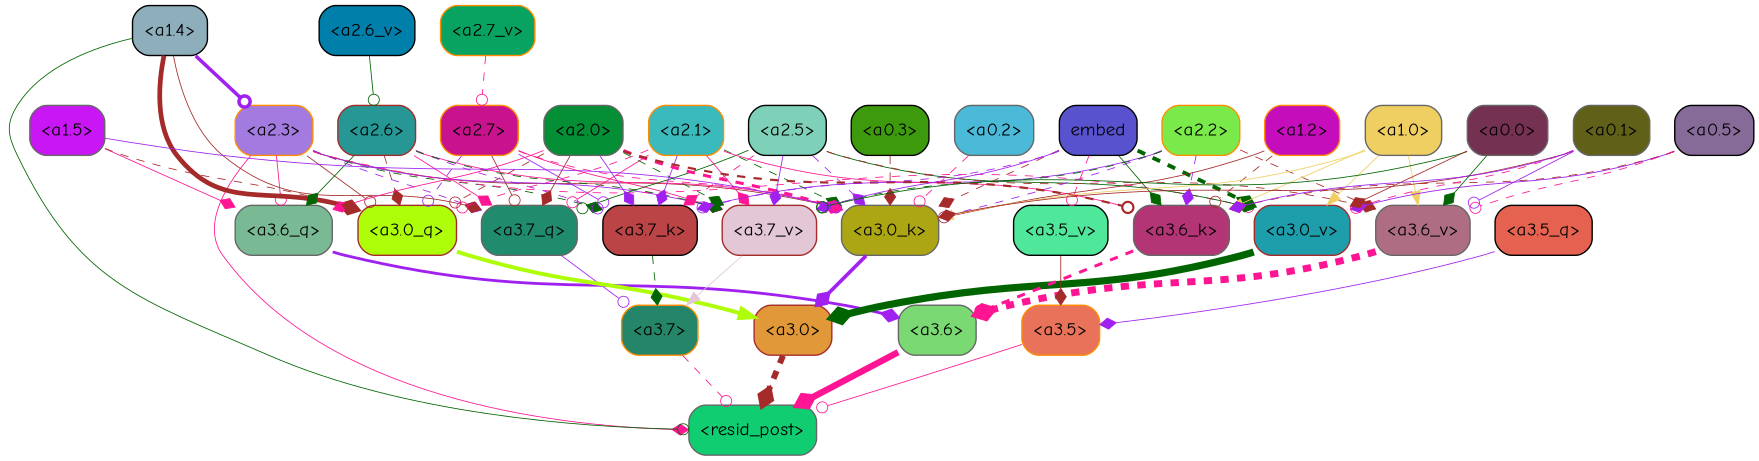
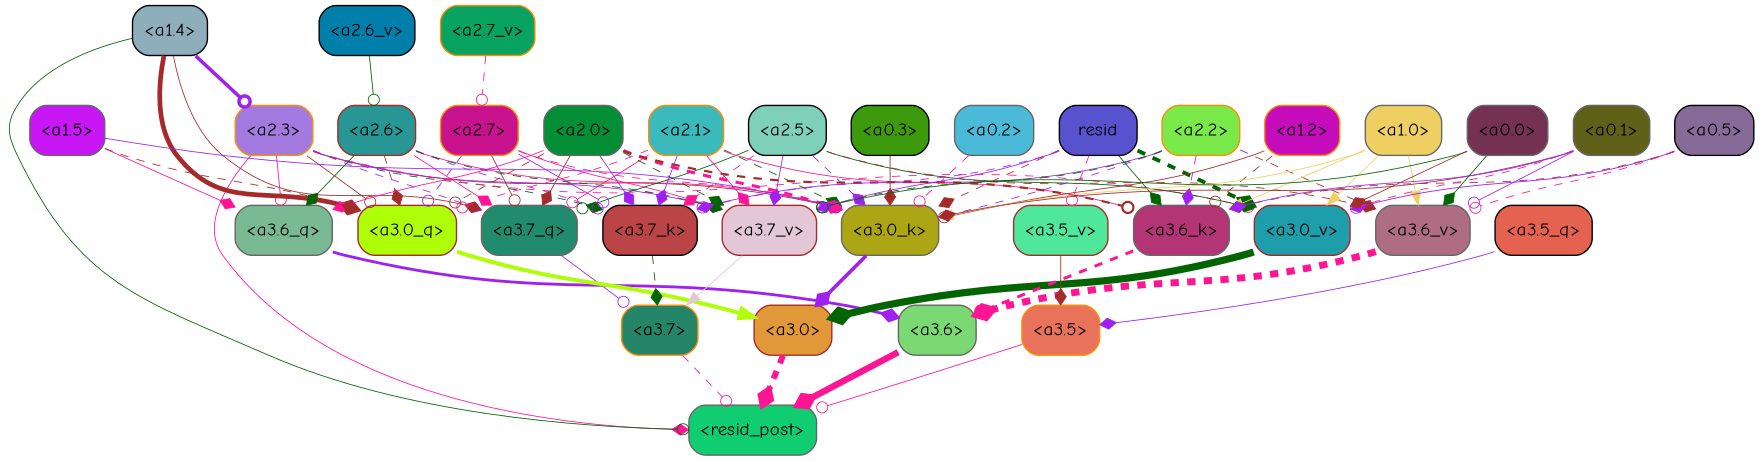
  strict digraph {
    fontname="Comic Neue"
    splines=true
    node [color=gray40 fontname="Comic Neue" shape=box style="filled, rounded"]
    edge [arrowhead=diamond color=deeppink fontname="Comic Neue" penwidth=0.6 style=bold]
    "<a3.7>" [color=darkorange fillcolor="#248568"]
    "<resid_post>" [fillcolor="#11cd71"]
    "<a3.6>" [fillcolor="#7ad972"]
    "<a3.5>" [color=darkorange fillcolor="#e8735a"]
    "<a3.0>" [color=brown fillcolor="#e19838"]
    "<a2.3>" [color=darkorange fillcolor="#a37be0"]
    "<a3.7_q>" [fillcolor="#218b6d"]
    "<a3.6_q>" [fillcolor="#79ba94"]
    "<a3.0_q>" [color=brown fillcolor="#aefd09"]
    "<a3.7_k>" [color=black fillcolor="#bb4446"]
    "<a3.0_k>" [fillcolor="#aca614"]
    "<a3.7_v>" [color=brown fillcolor="#e3c7d6"]
    "<a3.0_v>" [color=brown fillcolor="#1e9daa"]
    "<a1.4>" [color=black fillcolor="#8faebc"]
    "<a3.5_q>" [color=black fillcolor="#e56251"]
    "<a3.6_k>" [fillcolor="#b33575"]
    "<a3.6_v>" [fillcolor="#af6d84"]
-   "<a3.5_v>" [color=black fillcolor="#4fe89b"]
+   "<a3.5_v>" [color=brown fillcolor="#4fe89b"]
    "<a2.7>" [color=darkorange fillcolor="#c9128d"]
    "<a2.6>" [color=brown fillcolor="#269794"]
    "<a2.5>" [color=black fillcolor="#7ed0b8"]
    "<a2.2>" [color=darkorange fillcolor="#7aea4a"]
    "<a2.1>" [color=darkorange fillcolor="#3bbabc"]
    "<a2.0>" [fillcolor="#048e36"]
    "<a1.5>" [fillcolor="#c817f4"]
-   embed [color=black fillcolor="#5852ce"]
+   embed [color=black fillcolor="#5852ce" label=resid]
    "<a1.2>" [color=darkorange fillcolor="#c60dbc"]
    "<a1.0>" [fillcolor="#efcf62"]
    "<a0.5>" [color=black fillcolor="#866a98"]
    "<a0.1>" [fillcolor="#606019"]
    "<a0.3>" [color=black fillcolor="#3d9a0c"]
    "<a0.2>" [fillcolor="#4bb9d8"]
    "<a0.0>" [fillcolor="#753151"]
    "<a2.7_v>" [color=darkorange fillcolor="#08a261"]
    "<a2.6_v>" [color=black fillcolor="#007faa"]
    "<a3.7>" -> "<resid_post>" [arrowhead=odot style=dashed]
    "<a3.6>" -> "<resid_post>" [penwidth=4.648244500160217]
    "<a3.5>" -> "<resid_post>" [arrowhead=odot]
-   "<a3.0>" -> "<resid_post>" [color=brown penwidth=4.3288813829422 style=dashed]
+   "<a3.0>" -> "<resid_post>" [penwidth=4.3288813829422 style=dashed]
    "<a2.3>" -> "<resid_post>"
    "<a2.3>" -> "<a3.7_q>" [color=purple style=dashed]
    "<a2.3>" -> "<a3.6_q>" [arrowhead=odot]
    "<a2.3>" -> "<a3.0_q>" [arrowhead=odot color=brown]
    "<a2.3>" -> "<a3.7_k>" [color=darkgreen style=dashed]
    "<a2.3>" -> "<a3.0_k>" [color=brown]
    "<a2.3>" -> "<a3.7_v>" [color=purple]
    "<a2.3>" -> "<a3.0_v>" [arrowhead=odot style=dashed]
    "<a3.7_q>" -> "<a3.7>" [arrowhead=odot color=purple]
    "<a3.6_q>" -> "<a3.6>" [color=purple penwidth=2.03758105635643]
    "<a3.0_q>" -> "<a3.0>" [color="#aefd09" penwidth=2.8638100624084473 arrowhead="" style=""]
    "<a3.7_k>" -> "<a3.7>" [color=darkgreen style=dashed]
    "<a3.0_k>" -> "<a3.0>" [color=purple penwidth=2.6274144649505615]
    "<a3.7_v>" -> "<a3.7>" [color="#e3c7d6" arrowhead="" style=""]
    "<a3.0_v>" -> "<a3.0>" [color=darkgreen penwidth=5.188832879066467]
    "<a1.4>" -> "<resid_post>" [arrowhead=odot color=darkgreen]
    "<a1.4>" -> "<a2.3>" [arrowhead=odot color=purple penwidth=2.5397292599081993]
    "<a1.4>" -> "<a3.7_q>" [color=brown]
    "<a1.4>" -> "<a3.0_q>" [color=brown penwidth=3.3985572457313538]
    "<a3.5_q>" -> "<a3.5>" [color=purple]
    "<a3.6_k>" -> "<a3.6>" [arrowhead=odot penwidth=2.174198240041733 style=dashed]
    "<a3.6_v>" -> "<a3.6>" [penwidth=5.002329230308533 style=dashed]
    "<a3.5_v>" -> "<a3.5>" [color=brown]
    "<a2.7>" -> "<a3.7_q>" [arrowhead=odot color=brown]
    "<a2.7>" -> "<a3.0_q>" [arrowhead=odot color=purple style=dashed]
    "<a2.7>" -> "<a3.7_k>" [arrowhead=odot color=purple]
    "<a2.7>" -> "<a3.0_k>" [arrowhead=odot style=dashed]
    "<a2.7>" -> "<a3.7_v>"
    "<a2.6>" -> "<a3.7_q>"
    "<a2.6>" -> "<a3.6_q>" [color=darkgreen]
    "<a2.6>" -> "<a3.0_q>" [color=brown style=dashed]
    "<a2.6>" -> "<a3.7_k>" [arrowhead=odot color=purple style=dashed]
    "<a2.6>" -> "<a3.0_k>" [arrowhead=odot]
    "<a2.6>" -> "<a3.7_v>" [color=darkgreen style=dashed]
    "<a2.5>" -> "<a3.7_q>" [arrowhead=odot color=darkgreen]
    "<a2.5>" -> "<a3.7_k>" [style=dashed]
    "<a2.5>" -> "<a3.0_k>" [color=purple style=dashed]
    "<a2.5>" -> "<a3.7_v>" [color=purple]
    "<a2.5>" -> "<a3.0_v>" [color=darkgreen]
    "<a2.5>" -> "<a3.6_v>" [color=brown style=dashed]
    "<a2.2>" -> "<a3.7_k>" [arrowhead=odot color=purple]
    "<a2.2>" -> "<a3.0_k>" [color=purple style=dashed]
    "<a2.2>" -> "<a3.7_v>" [arrowhead=odot color=darkgreen style=dashed]
    "<a2.2>" -> "<a3.6_k>" [color=purple style=dashed]
    "<a2.2>" -> "<a3.6_v>" [color=brown style=dashed]
    "<a2.1>" -> "<a3.7_q>" [arrowhead=odot]
    "<a2.1>" -> "<a3.0_q>" [arrowhead=odot style=dashed]
    "<a2.1>" -> "<a3.7_k>" [color=purple]
    "<a2.1>" -> "<a3.0_k>" [color=darkgreen style=dashed]
    "<a2.1>" -> "<a3.7_v>"
    "<a2.1>" -> "<a3.6_k>" [arrowhead=odot]
    "<a2.0>" -> "<a3.7_q>" [color=brown]
    "<a2.0>" -> "<a3.6_q>"
    "<a2.0>" -> "<a3.0_q>" [arrowhead=odot color=brown style=dashed]
    "<a2.0>" -> "<a3.7_k>" [color=purple]
    "<a2.0>" -> "<a3.0_k>" [penwidth=2.205150544643402 style=dashed]
    "<a2.0>" -> "<a3.7_v>" [color=darkgreen style=dashed]
    "<a2.0>" -> "<a3.6_k>" [arrowhead=odot color=brown penwidth=1.5717863738536835 style=dashed]
    "<a1.5>" -> "<a3.6_q>"
    "<a1.5>" -> "<a3.0_q>" [color=brown style=dashed]
    "<a1.5>" -> "<a3.0_k>" [arrowhead=odot color=purple]
    embed -> "<a3.7_k>" [color=purple style=dashed]
    embed -> "<a3.0_k>" [color=brown style=dashed]
    embed -> "<a3.7_v>" [color=purple]
    embed -> "<a3.0_v>" [color=darkgreen penwidth=2.812090039253235 style=dashed]
    embed -> "<a3.6_k>" [color=darkgreen]
    embed -> "<a3.5_v>" [arrowhead=odot style=dashed]
    "<a1.2>" -> "<a3.0_k>" [arrowhead=odot color=brown]
    "<a1.2>" -> "<a3.6_k>" [arrowhead=odot color=brown style=dashed]
    "<a1.0>" -> "<a3.0_k>" [color="#efcf62" arrowhead="" style=""]
    "<a1.0>" -> "<a3.0_v>" [color="#efcf62" arrowhead="" style=""]
    "<a1.0>" -> "<a3.6_k>" [color="#efcf62" arrowhead="" style=""]
    "<a1.0>" -> "<a3.6_v>" [color="#efcf62" arrowhead="" style=""]
    "<a0.5>" -> "<a3.0_v>" [color=purple penwidth=0.6281400918960571]
    "<a0.5>" -> "<a3.6_k>" [color=brown style=dashed]
    "<a0.5>" -> "<a3.6_v>" [arrowhead=odot style=dashed]
    "<a0.1>" -> "<a3.0_k>" [color=brown]
    "<a0.1>" -> "<a3.0_v>" [arrowhead=odot style=dashed]
    "<a0.1>" -> "<a3.6_k>" [color=purple]
    "<a0.1>" -> "<a3.6_v>" [arrowhead=odot color=purple]
-   "<a0.3>" -> "<a3.0_k>" [color=brown style=dashed]
+   "<a0.3>" -> "<a3.0_k>" [color=brown]
    "<a0.2>" -> "<a3.0_k>" [arrowhead=odot style=dashed]
    "<a0.0>" -> "<a3.7_v>" [arrowhead=odot color=darkgreen]
    "<a0.0>" -> "<a3.0_v>" [color=brown]
    "<a0.0>" -> "<a3.6_v>" [color=darkgreen]
    "<a2.7_v>" -> "<a2.7>" [arrowhead=odot style=dashed]
    "<a2.6_v>" -> "<a2.6>" [arrowhead=odot color=darkgreen]
  }
